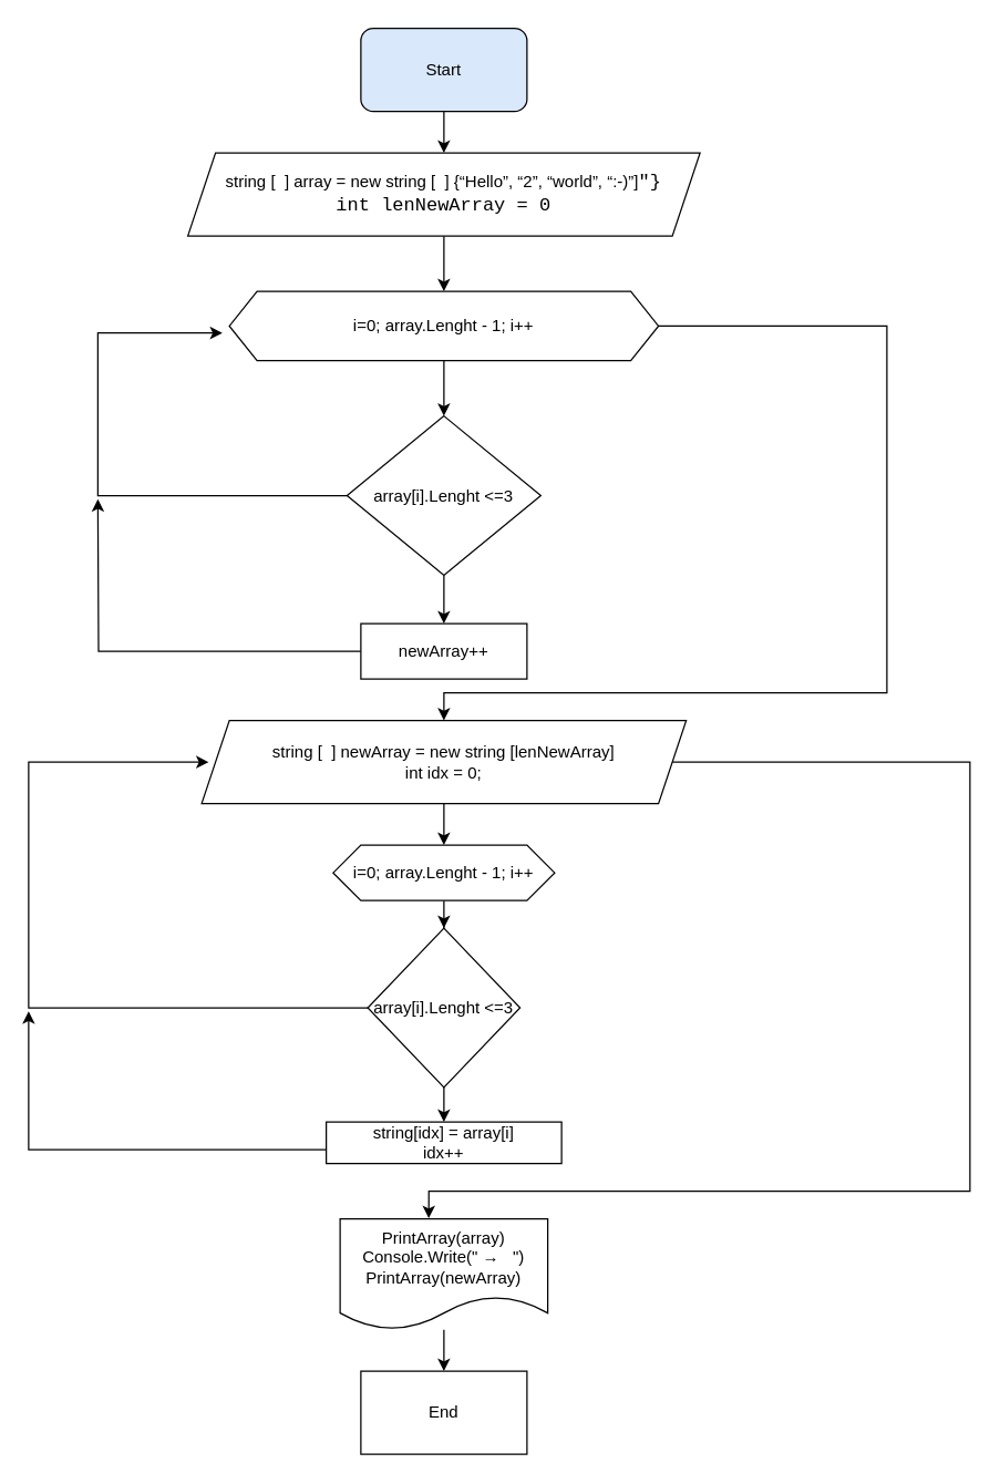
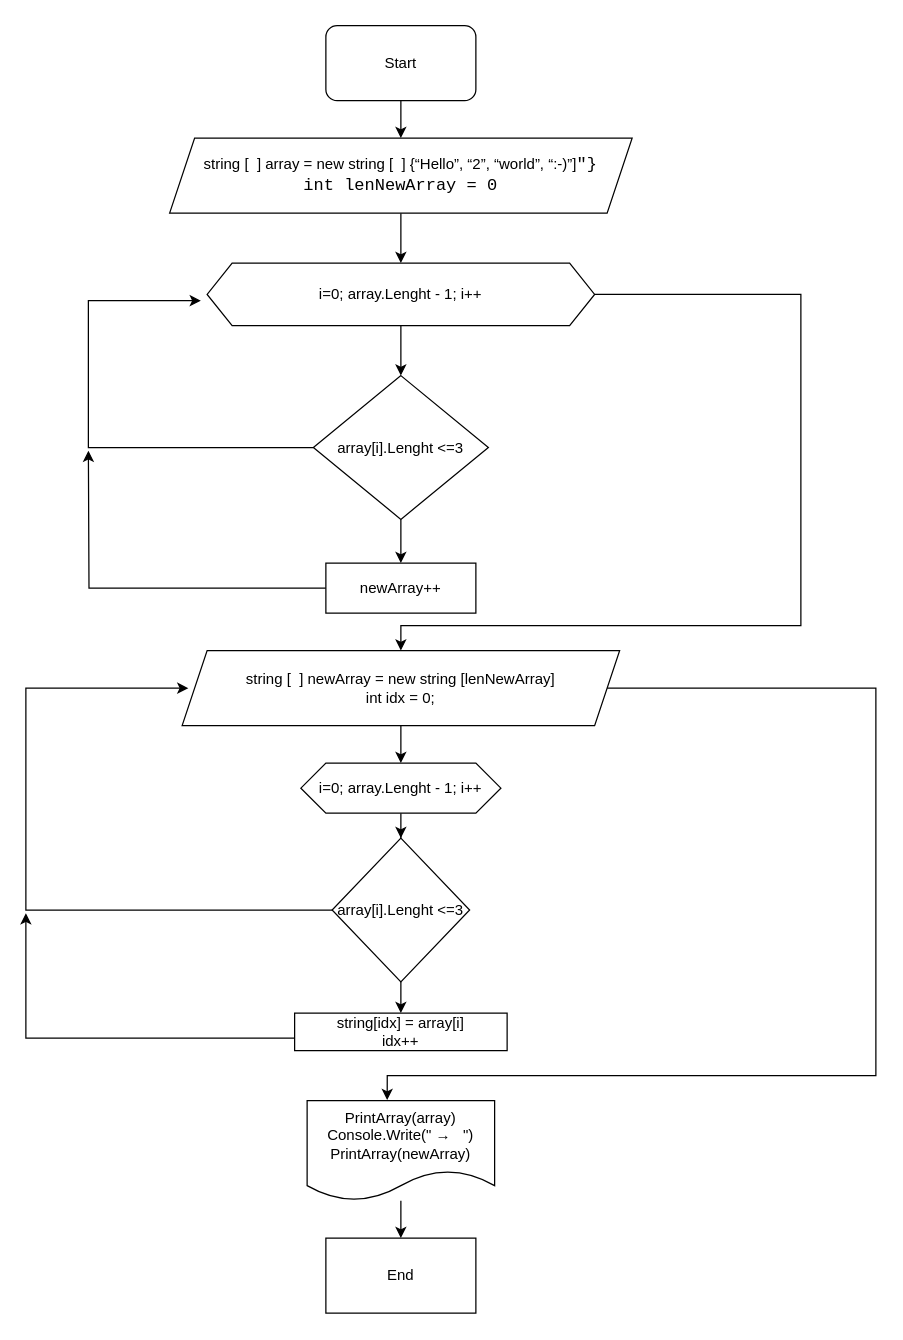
  <mxCell id="0" />
  <mxCell id="1" parent="0" />
  <mxCell id="2" value="" style="edgeStyle=orthogonalEdgeStyle;rounded=0;orthogonalLoop=1;jettySize=auto;html=1;" edge="1" parent="1" source="3" target="8"><mxGeometry relative="1" as="geometry" /></mxCell>
  <mxCell id="3" value="string [&amp;nbsp; ] array = new string [&amp;nbsp; ] {“Hello”, “2”, “world”, “:-)”]&lt;span style=&quot;color: var(--color-prettylights-syntax-string); background-color: var(--color-canvas-subtle); font-family: ui-monospace, SFMono-Regular, &amp;quot;SF Mono&amp;quot;, Menlo, Consolas, &amp;quot;Liberation Mono&amp;quot;, monospace; font-size: 13.6px; text-align: start; box-sizing: border-box;&quot; class=&quot;pl-pds&quot;&gt;&quot;}&lt;br&gt;int lenNewArray = 0&lt;br&gt;&lt;/span&gt;" style="shape=parallelogram;perimeter=parallelogramPerimeter;whiteSpace=wrap;html=1;fixedSize=1;" vertex="1" parent="1"><mxGeometry x="135" y="110" width="370" height="60" as="geometry" /></mxCell>
  <mxCell id="4" value="" style="edgeStyle=orthogonalEdgeStyle;rounded=0;orthogonalLoop=1;jettySize=auto;html=1;" edge="1" parent="1" source="5" target="3"><mxGeometry relative="1" as="geometry" /></mxCell>
- <mxCell id="5" value="Start" style="rounded=1;whiteSpace=wrap;html=1;fillColor=#dae8fc;" vertex="1" parent="1"><mxGeometry x="260" width="120" height="60" as="geometry" y="20" /></mxCell>
+ <mxCell id="5" value="Start" style="rounded=1;whiteSpace=wrap;html=1;" vertex="1" parent="1"><mxGeometry x="260" width="120" height="60" as="geometry" y="20" /></mxCell>
  <mxCell id="6" value="" style="edgeStyle=orthogonalEdgeStyle;rounded=0;orthogonalLoop=1;jettySize=auto;html=1;" edge="1" parent="1" source="8" target="11"><mxGeometry relative="1" as="geometry" /></mxCell>
  <mxCell id="7" value="" style="edgeStyle=orthogonalEdgeStyle;rounded=0;orthogonalLoop=1;jettySize=auto;html=1;entryX=0.5;entryY=0;entryDx=0;entryDy=0;" edge="1" parent="1" source="8" target="16"><mxGeometry relative="1" as="geometry"><mxPoint x="320" y="500" as="targetPoint" /><Array as="points"><mxPoint x="640" y="235" /><mxPoint x="640" y="500" /><mxPoint x="320" y="500" /></Array></mxGeometry></mxCell>
  <mxCell id="8" value="i=0; array.Lenght - 1; i++" style="shape=hexagon;perimeter=hexagonPerimeter2;whiteSpace=wrap;html=1;fixedSize=1;" vertex="1" parent="1"><mxGeometry x="165" y="210" width="310" height="50" as="geometry" /></mxCell>
  <mxCell id="9" value="" style="edgeStyle=orthogonalEdgeStyle;rounded=0;orthogonalLoop=1;jettySize=auto;html=1;" edge="1" parent="1" source="11" target="13"><mxGeometry relative="1" as="geometry" /></mxCell>
  <mxCell id="10" value="" style="edgeStyle=orthogonalEdgeStyle;rounded=0;orthogonalLoop=1;jettySize=auto;html=1;" edge="1" parent="1" source="11"><mxGeometry relative="1" as="geometry"><mxPoint x="160" y="240" as="targetPoint" /><Array as="points"><mxPoint x="70" y="357" /></Array></mxGeometry></mxCell>
  <mxCell id="11" value="array[i].Lenght &amp;lt;=3" style="rhombus;whiteSpace=wrap;html=1;" vertex="1" parent="1"><mxGeometry x="250" y="300" width="140" height="115" as="geometry" /></mxCell>
  <mxCell id="12" value="" style="edgeStyle=orthogonalEdgeStyle;rounded=0;orthogonalLoop=1;jettySize=auto;html=1;" edge="1" parent="1" source="13"><mxGeometry relative="1" as="geometry"><mxPoint x="70" y="360" as="targetPoint" /></mxGeometry></mxCell>
  <mxCell id="13" value="newArray++" style="whiteSpace=wrap;html=1;" vertex="1" parent="1"><mxGeometry x="260" y="450" width="120" height="40" as="geometry" /></mxCell>
  <mxCell id="14" value="" style="edgeStyle=orthogonalEdgeStyle;rounded=0;orthogonalLoop=1;jettySize=auto;html=1;" edge="1" parent="1" source="16" target="18"><mxGeometry relative="1" as="geometry" /></mxCell>
  <mxCell id="15" value="" style="edgeStyle=orthogonalEdgeStyle;rounded=0;orthogonalLoop=1;jettySize=auto;html=1;entryX=0.427;entryY=-0.005;entryDx=0;entryDy=0;entryPerimeter=0;" edge="1" parent="1" source="16" target="25"><mxGeometry relative="1" as="geometry"><mxPoint x="400" y="870" as="targetPoint" /><Array as="points"><mxPoint x="700" y="550" /><mxPoint x="700" y="860" /><mxPoint x="309" y="860" /></Array></mxGeometry></mxCell>
  <mxCell id="16" value="string [&amp;nbsp; ] newArray = new string [lenNewArray]&lt;br style=&quot;border-color: var(--border-color);&quot;&gt;int idx = 0;" style="shape=parallelogram;perimeter=parallelogramPerimeter;whiteSpace=wrap;html=1;fixedSize=1;" vertex="1" parent="1"><mxGeometry x="145" y="520" width="350" height="60" as="geometry" /></mxCell>
  <mxCell id="17" value="" style="edgeStyle=orthogonalEdgeStyle;rounded=0;orthogonalLoop=1;jettySize=auto;html=1;" edge="1" parent="1" source="18" target="21"><mxGeometry relative="1" as="geometry" /></mxCell>
  <mxCell id="18" value="i=0; array.Lenght - 1; i++" style="shape=hexagon;perimeter=hexagonPerimeter2;whiteSpace=wrap;html=1;fixedSize=1;" vertex="1" parent="1"><mxGeometry x="240" y="610" width="160" height="40" as="geometry" /></mxCell>
  <mxCell id="19" value="" style="edgeStyle=orthogonalEdgeStyle;rounded=0;orthogonalLoop=1;jettySize=auto;html=1;" edge="1" parent="1" source="21" target="23"><mxGeometry relative="1" as="geometry" /></mxCell>
  <mxCell id="20" value="" style="edgeStyle=orthogonalEdgeStyle;rounded=0;orthogonalLoop=1;jettySize=auto;html=1;" edge="1" parent="1" source="21"><mxGeometry relative="1" as="geometry"><mxPoint x="150" y="550" as="targetPoint" /><Array as="points"><mxPoint x="20" y="727" /><mxPoint x="20" y="550" /></Array></mxGeometry></mxCell>
  <mxCell id="21" value="array[i].Lenght &amp;lt;=3" style="rhombus;whiteSpace=wrap;html=1;" vertex="1" parent="1"><mxGeometry x="265" y="670" width="110" height="115" as="geometry" /></mxCell>
  <mxCell id="22" value="" style="edgeStyle=orthogonalEdgeStyle;rounded=0;orthogonalLoop=1;jettySize=auto;html=1;" edge="1" parent="1" source="23"><mxGeometry relative="1" as="geometry"><mxPoint x="20" y="730" as="targetPoint" /><Array as="points"><mxPoint x="20" y="830" /><mxPoint x="20" y="730" /></Array></mxGeometry></mxCell>
  <mxCell id="23" value="string[idx] = array[i]&lt;br&gt;idx++" style="whiteSpace=wrap;html=1;" vertex="1" parent="1"><mxGeometry x="235" y="810" width="170" height="30" as="geometry" /></mxCell>
  <mxCell id="24" value="" style="edgeStyle=orthogonalEdgeStyle;rounded=0;orthogonalLoop=1;jettySize=auto;html=1;" edge="1" parent="1" source="25" target="26"><mxGeometry relative="1" as="geometry" /></mxCell>
  <mxCell id="25" value="PrintArray(array)&lt;br&gt;Console.Write(&quot;&amp;nbsp;→&amp;nbsp; &amp;nbsp;&quot;)&lt;br&gt;PrintArray(newArray)" style="shape=document;whiteSpace=wrap;html=1;boundedLbl=1;" vertex="1" parent="1"><mxGeometry x="245" y="880" width="150" height="80" as="geometry" /></mxCell>
  <mxCell id="26" value="End" style="whiteSpace=wrap;html=1;rounded=0;" vertex="1" parent="1"><mxGeometry x="260" y="990" width="120" height="60" as="geometry" /></mxCell>
